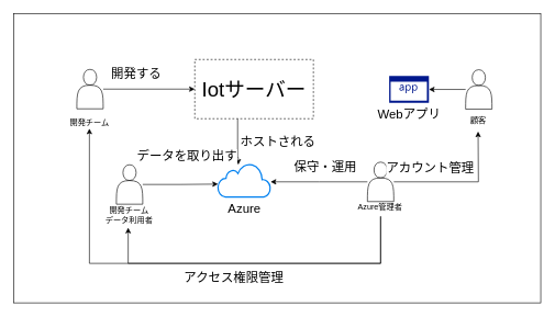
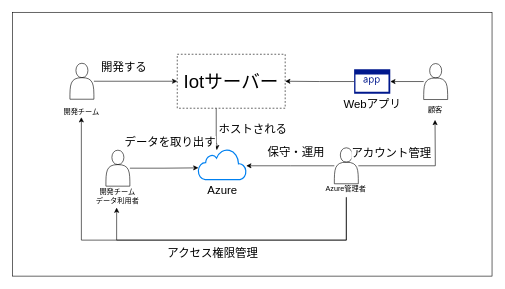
  <mxCell id="0" />
  <mxCell id="1" parent="0" />
  <mxCell id="2" value="" style="rounded=0;whiteSpace=wrap;html=1;" vertex="1" parent="1"><mxGeometry x="20" y="20" width="800" height="440" as="geometry" /></mxCell>
  <mxCell id="3" value="ホストされる" style="edgeStyle=orthogonalEdgeStyle;rounded=0;orthogonalLoop=1;jettySize=auto;html=1;fontSize=19;" edge="1" parent="1" source="4"><mxGeometry x="0.685" y="67" relative="1" as="geometry"><mxPoint x="361" y="250" as="targetPoint" /><Array as="points"><mxPoint x="360" y="239" /></Array><mxPoint x="-7" y="-23" as="offset" /></mxGeometry></mxCell>
  <mxCell id="4" value="&lt;font style=&quot;font-size: 31px&quot;&gt;Iotサーバー&lt;/font&gt;" style="rounded=0;whiteSpace=wrap;html=1;dashed=1;" vertex="1" parent="1"><mxGeometry x="295" y="90" width="180" height="90" as="geometry" /></mxCell>
  <mxCell id="5" value="" style="group" vertex="1" connectable="0" parent="1"><mxGeometry x="551" y="238" width="65" height="86" as="geometry" /></mxCell>
  <mxCell id="6" value="" style="shape=actor;whiteSpace=wrap;html=1;" vertex="1" parent="5"><mxGeometry x="6" y="8" width="40" height="60" as="geometry" /></mxCell>
  <mxCell id="7" value="Azure管理者" style="text;html=1;align=center;verticalAlign=middle;resizable=0;points=[];autosize=1;" vertex="1" parent="5"><mxGeometry x="-15" y="66" width="80" height="20" as="geometry" /></mxCell>
  <mxCell id="8" value="" style="group" vertex="1" connectable="0" parent="1"><mxGeometry x="700" y="105.5" width="55" height="86" as="geometry" /></mxCell>
  <mxCell id="9" value="" style="shape=actor;whiteSpace=wrap;html=1;" vertex="1" parent="8"><mxGeometry x="6" width="40" height="60" as="geometry" /></mxCell>
  <mxCell id="10" value="顧客" style="text;html=1;align=center;verticalAlign=middle;resizable=0;points=[];autosize=1;" vertex="1" parent="8"><mxGeometry x="5" y="66" width="40" height="20" as="geometry" /></mxCell>
  <mxCell id="11" value="" style="group" vertex="1" connectable="0" parent="1"><mxGeometry x="110" y="110" width="60" height="86" as="geometry" /></mxCell>
  <mxCell id="12" value="" style="shape=actor;whiteSpace=wrap;html=1;" vertex="1" parent="11"><mxGeometry x="6" y="-5" width="40" height="60" as="geometry" /></mxCell>
  <mxCell id="13" value="開発チーム" style="text;html=1;align=center;verticalAlign=middle;resizable=0;points=[];autosize=1;" vertex="1" parent="11"><mxGeometry x="-10" y="66" width="70" height="20" as="geometry" /></mxCell>
  <mxCell id="14" style="edgeStyle=orthogonalEdgeStyle;rounded=0;orthogonalLoop=1;jettySize=auto;html=1;entryX=0;entryY=0.5;entryDx=0;entryDy=0;" edge="1" parent="1" source="12" target="4"><mxGeometry relative="1" as="geometry" /></mxCell>
  <mxCell id="15" value="開発する" style="edgeLabel;html=1;align=center;verticalAlign=top;resizable=0;points=[];fontSize=19;" vertex="1" connectable="0" parent="14"><mxGeometry x="0.334" y="-1" relative="1" as="geometry"><mxPoint x="-43.64" y="-41.66" as="offset" /></mxGeometry></mxCell>
  <mxCell id="16" style="edgeStyle=orthogonalEdgeStyle;rounded=0;orthogonalLoop=1;jettySize=auto;html=1;fontSize=19;" edge="1" parent="1" source="6"><mxGeometry relative="1" as="geometry"><mxPoint x="410" y="276" as="targetPoint" /></mxGeometry></mxCell>
  <mxCell id="17" value="保守・運用" style="edgeLabel;html=1;align=center;verticalAlign=bottom;resizable=0;points=[];fontSize=19;" vertex="1" connectable="0" parent="16"><mxGeometry x="-0.262" y="4" relative="1" as="geometry"><mxPoint x="-10.71" y="-12.06" as="offset" /></mxGeometry></mxCell>
  <mxCell id="18" value="Azure" style="html=1;verticalLabelPosition=bottom;align=center;labelBackgroundColor=#ffffff;verticalAlign=top;strokeWidth=2;strokeColor=#0080F0;shadow=0;dashed=0;shape=mxgraph.ios7.icons.cloud;rounded=0;fontSize=19;" vertex="1" parent="1"><mxGeometry x="330" y="248" width="80" height="51" as="geometry" /></mxCell>
+ <mxCell id="19" style="edgeStyle=orthogonalEdgeStyle;rounded=0;orthogonalLoop=1;jettySize=auto;html=1;entryX=1;entryY=0.5;entryDx=0;entryDy=0;fontSize=19;" edge="1" parent="1" source="20" target="4"><mxGeometry relative="1" as="geometry" /></mxCell>
  <mxCell id="20" value="Webアプリ" style="aspect=fixed;pointerEvents=1;shadow=0;dashed=0;html=1;strokeColor=none;labelPosition=center;verticalLabelPosition=bottom;verticalAlign=top;align=center;fillColor=#00188D;shape=mxgraph.mscae.enterprise.application;rounded=0;fontSize=19;" vertex="1" parent="1"><mxGeometry x="590" y="115" width="60.29" height="41" as="geometry" /></mxCell>
  <mxCell id="21" style="edgeStyle=orthogonalEdgeStyle;rounded=0;orthogonalLoop=1;jettySize=auto;html=1;entryX=1;entryY=0.5;entryDx=0;entryDy=0;entryPerimeter=0;fontSize=19;" edge="1" parent="1" source="9" target="20"><mxGeometry relative="1" as="geometry" /></mxCell>
  <mxCell id="22" value="" style="group" vertex="1" connectable="0" parent="1"><mxGeometry x="170" y="242" width="80" height="91" as="geometry" /></mxCell>
  <mxCell id="23" value="" style="shape=actor;whiteSpace=wrap;html=1;" vertex="1" parent="22"><mxGeometry x="6" y="8" width="40" height="60" as="geometry" /></mxCell>
  <mxCell id="24" value="開発チーム&lt;br&gt;データ利用者" style="text;html=1;align=center;verticalAlign=middle;resizable=0;points=[];autosize=1;" vertex="1" parent="22"><mxGeometry x="-20" y="69" width="90" height="30" as="geometry" /></mxCell>
  <mxCell id="25" style="edgeStyle=orthogonalEdgeStyle;rounded=0;orthogonalLoop=1;jettySize=auto;html=1;fontSize=19;" edge="1" parent="1" source="6"><mxGeometry relative="1" as="geometry"><mxPoint x="724.941" y="199.5" as="targetPoint" /></mxGeometry></mxCell>
  <mxCell id="26" value="アカウント管理" style="edgeLabel;html=1;align=center;verticalAlign=top;resizable=0;points=[];fontSize=19;" vertex="1" connectable="0" parent="25"><mxGeometry x="-0.101" y="-1" relative="1" as="geometry"><mxPoint x="-37.59" y="-39" as="offset" /></mxGeometry></mxCell>
  <mxCell id="27" style="edgeStyle=orthogonalEdgeStyle;rounded=0;orthogonalLoop=1;jettySize=auto;html=1;entryX=0.003;entryY=0.617;entryDx=0;entryDy=0;fontSize=19;entryPerimeter=0;" edge="1" parent="1" source="23" target="18"><mxGeometry relative="1" as="geometry" /></mxCell>
  <mxCell id="28" value="データを取り出す" style="edgeLabel;html=1;align=center;verticalAlign=top;resizable=0;points=[];fontSize=19;" vertex="1" connectable="0" parent="27"><mxGeometry x="-0.467" y="3" relative="1" as="geometry"><mxPoint x="35.82" y="-57" as="offset" /></mxGeometry></mxCell>
  <mxCell id="29" style="edgeStyle=orthogonalEdgeStyle;rounded=0;orthogonalLoop=1;jettySize=auto;html=1;fontSize=19;entryX=0.488;entryY=1.158;entryDx=0;entryDy=0;entryPerimeter=0;" edge="1" parent="1" target="24"><mxGeometry relative="1" as="geometry"><mxPoint x="577" y="328" as="sourcePoint" /><mxPoint x="192" y="340" as="targetPoint" /><Array as="points"><mxPoint x="577" y="400" /><mxPoint x="194" y="400" /></Array></mxGeometry></mxCell>
  <mxCell id="30" style="edgeStyle=orthogonalEdgeStyle;rounded=0;orthogonalLoop=1;jettySize=auto;html=1;fontSize=19;" edge="1" parent="1"><mxGeometry relative="1" as="geometry"><mxPoint x="577" y="329" as="sourcePoint" /><mxPoint x="135.059" y="195" as="targetPoint" /><Array as="points"><mxPoint x="577" y="400" /><mxPoint x="135" y="400" /></Array></mxGeometry></mxCell>
  <mxCell id="31" value="アクセス権限管理" style="edgeLabel;html=1;align=center;verticalAlign=middle;resizable=0;points=[];fontSize=19;" vertex="1" connectable="0" parent="30"><mxGeometry x="-0.179" y="3" relative="1" as="geometry"><mxPoint y="18" as="offset" /></mxGeometry></mxCell>
